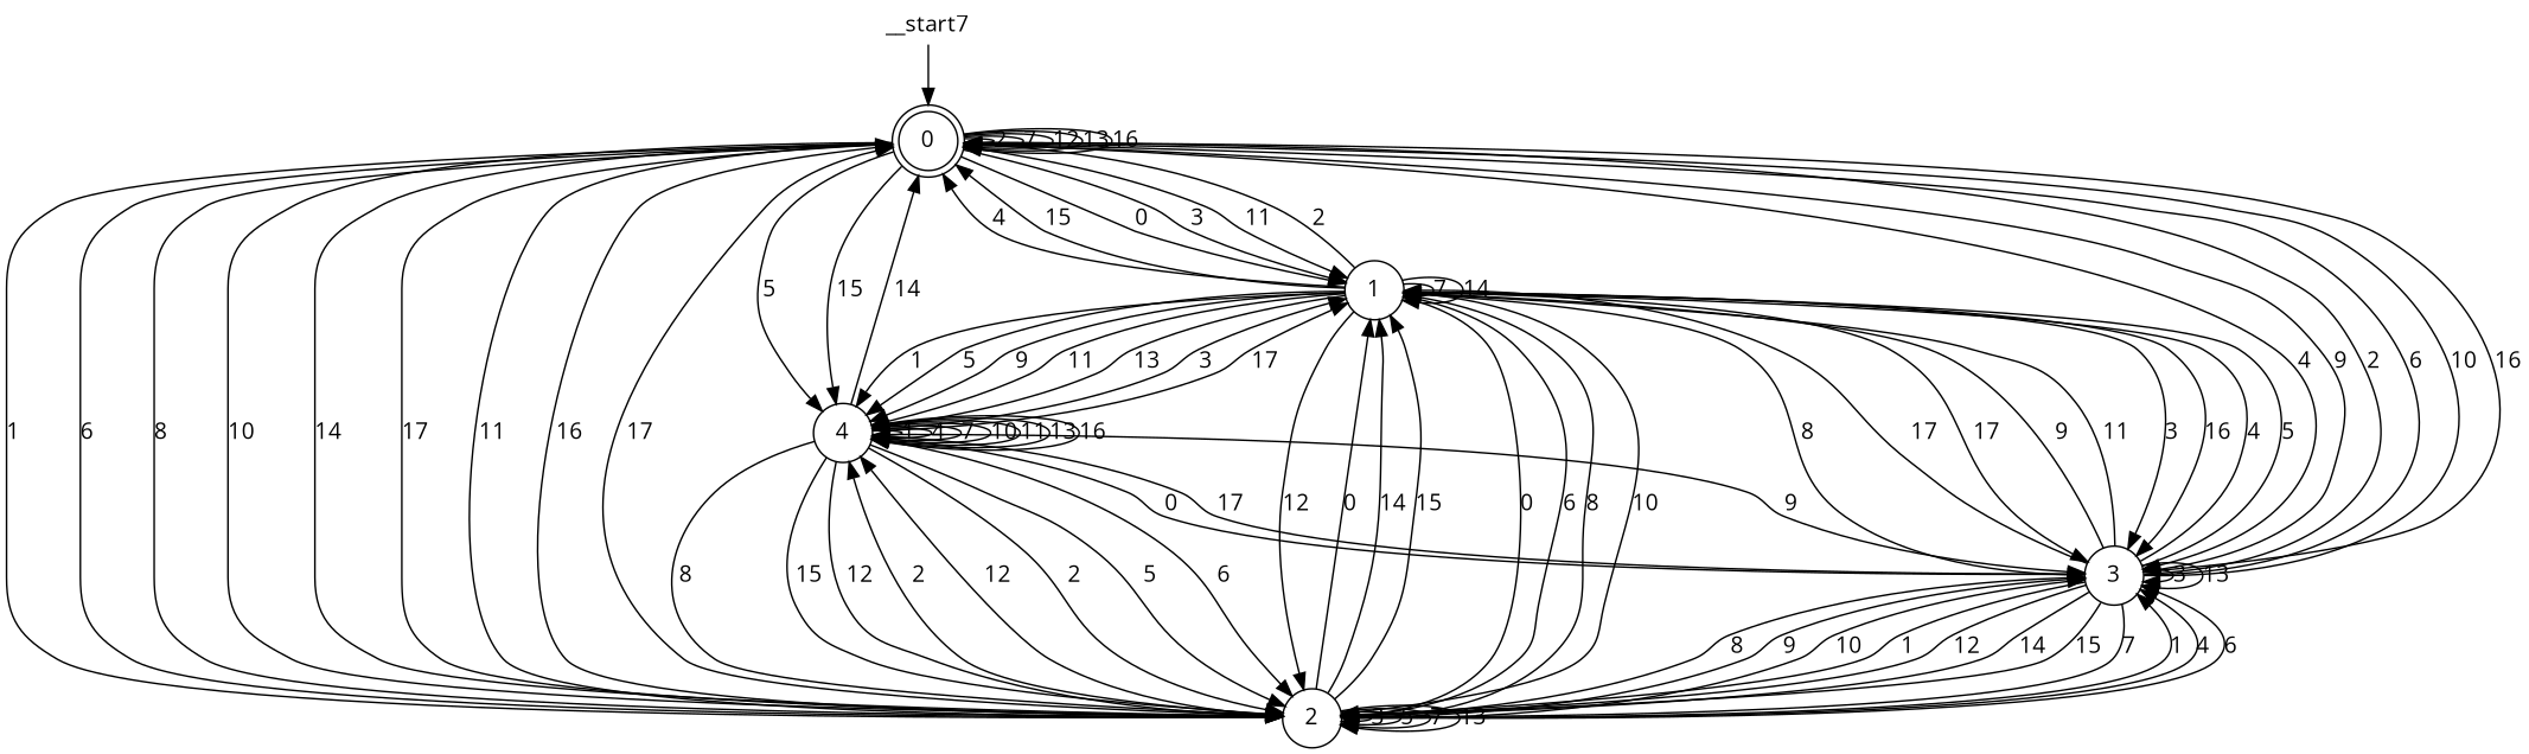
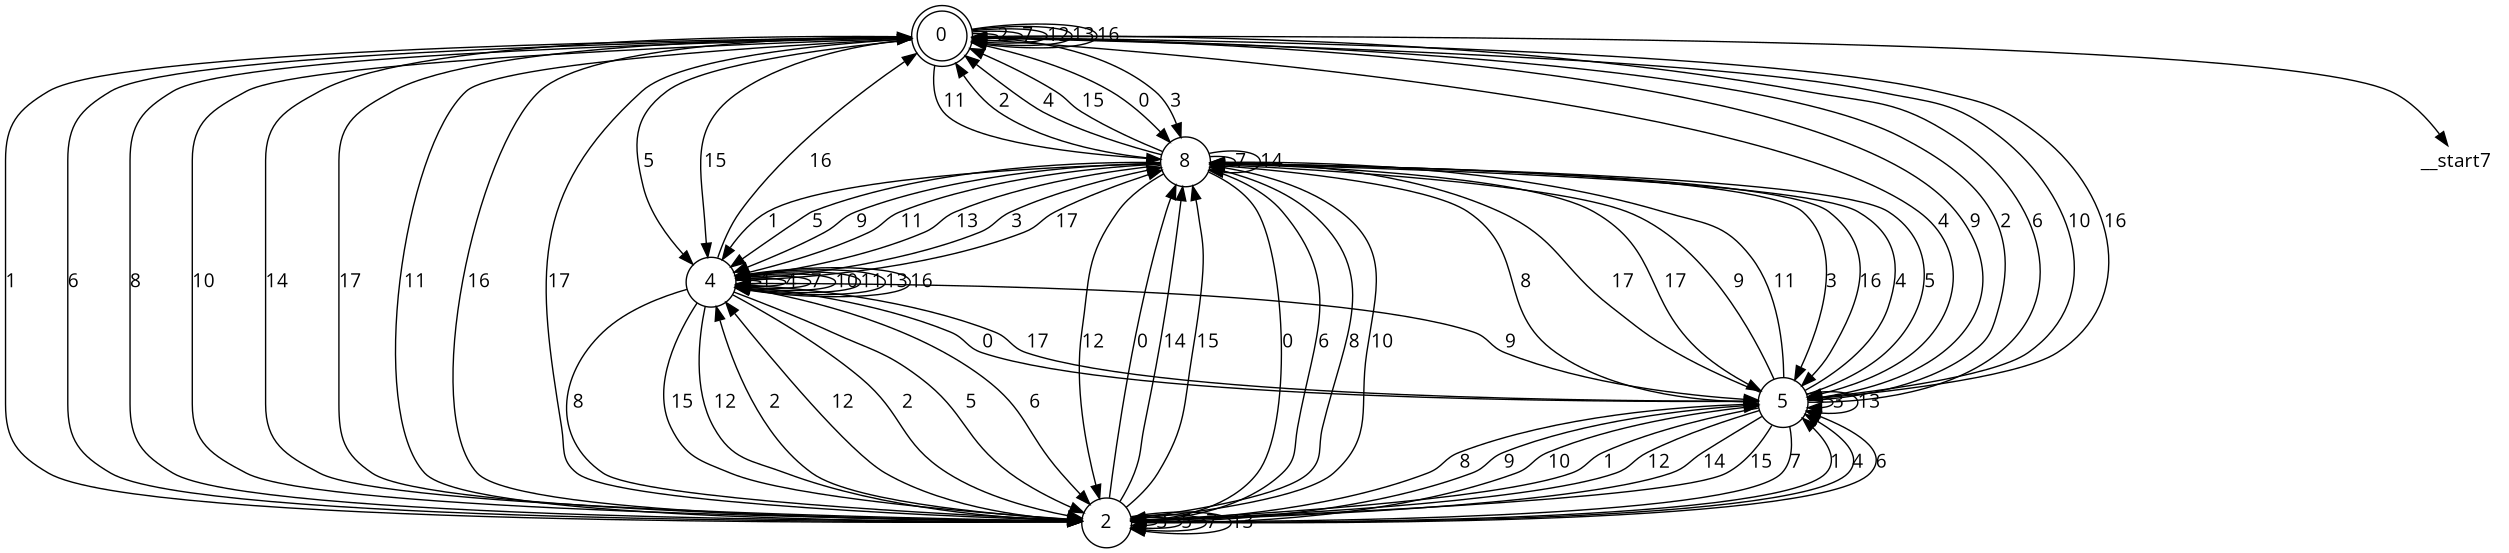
  digraph {
    fontname="Open Sans"
    node [fontname="Open Sans" shape=circle]
    edge [fontname="Open Sans"]
    n1 [label=0 shape=doublecircle]
-   n2 [label=1]
+   n2 [label=8]
    n3 [label=2]
-   n4 [label=3]
+   n4 [label=5]
    n5 [label=4]
    n6 [height=0 label=__start7 shape=none width=0]
    n1 -> n1 [label=2]
    n1 -> n1 [label=7]
    n1 -> n1 [label=12]
    n1 -> n1 [label=13]
    n1 -> n1 [label=16]
    n1 -> n2 [label=0]
    n1 -> n2 [label=3]
    n1 -> n2 [label=11]
    n1 -> n3 [label=1]
    n1 -> n3 [label=6]
    n1 -> n3 [label=8]
    n1 -> n3 [label=10]
    n1 -> n3 [label=14]
    n1 -> n3 [label=17]
    n1 -> n4 [label=4]
    n1 -> n4 [label=9]
    n1 -> n5 [label=5]
    n1 -> n5 [label=15]
    n2 -> n1 [label=2]
    n2 -> n1 [label=4]
    n2 -> n1 [label=15]
    n2 -> n2 [label=7]
    n2 -> n2 [label=14]
    n2 -> n3 [label=0]
    n2 -> n3 [label=6]
    n2 -> n3 [label=8]
    n2 -> n3 [label=10]
    n2 -> n3 [label=12]
    n2 -> n4 [label=3]
    n2 -> n4 [label=16]
    n2 -> n4 [label=17]
    n2 -> n5 [label=1]
    n2 -> n5 [label=5]
    n2 -> n5 [label=9]
    n2 -> n5 [label=11]
    n2 -> n5 [label=13]
    n3 -> n1 [label=11]
    n3 -> n1 [label=16]
    n3 -> n1 [label=17]
    n3 -> n2 [label=0]
    n3 -> n2 [label=14]
    n3 -> n2 [label=15]
    n3 -> n3 [label=3]
    n3 -> n3 [label=5]
    n3 -> n3 [label=7]
    n3 -> n3 [label=13]
    n3 -> n4 [label=1]
    n3 -> n4 [label=4]
    n3 -> n4 [label=6]
    n3 -> n4 [label=8]
    n3 -> n4 [label=9]
    n3 -> n4 [label=10]
    n3 -> n5 [label=2]
    n3 -> n5 [label=12]
    n4 -> n1 [label=2]
    n4 -> n1 [label=6]
    n4 -> n1 [label=10]
    n4 -> n1 [label=16]
    n4 -> n2 [label=4]
    n4 -> n2 [label=5]
    n4 -> n2 [label=8]
    n4 -> n2 [label=9]
    n4 -> n2 [label=11]
    n4 -> n2 [label=17]
    n4 -> n3 [label=1]
    n4 -> n3 [label=7]
    n4 -> n3 [label=12]
    n4 -> n3 [label=14]
    n4 -> n3 [label=15]
    n4 -> n4 [label=3]
    n4 -> n4 [label=13]
    n4 -> n5 [label=17]
-   n5 -> n1 [label=14]
+   n5 -> n1 [label=16]
    n5 -> n2 [label=3]
    n5 -> n2 [label=17]
    n5 -> n3 [label=2]
    n5 -> n3 [label=5]
    n5 -> n3 [label=6]
    n5 -> n3 [label=8]
    n5 -> n3 [label=12]
    n5 -> n3 [label=15]
    n5 -> n4 [label=0]
    n5 -> n4 [label=9]
    n5 -> n5 [label=1]
    n5 -> n5 [label=4]
    n5 -> n5 [label=7]
    n5 -> n5 [label=10]
    n5 -> n5 [label=11]
    n5 -> n5 [label=13]
    n5 -> n5 [label=16]
-   n6 -> n1
+   n1 -> n6
  }
